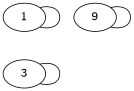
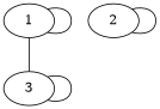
  graph {
    3
-   2 [label=9]
+   2
    1
    3 -- 3
    2 -- 2
+   1 -- 3
    1 -- 1
  }
